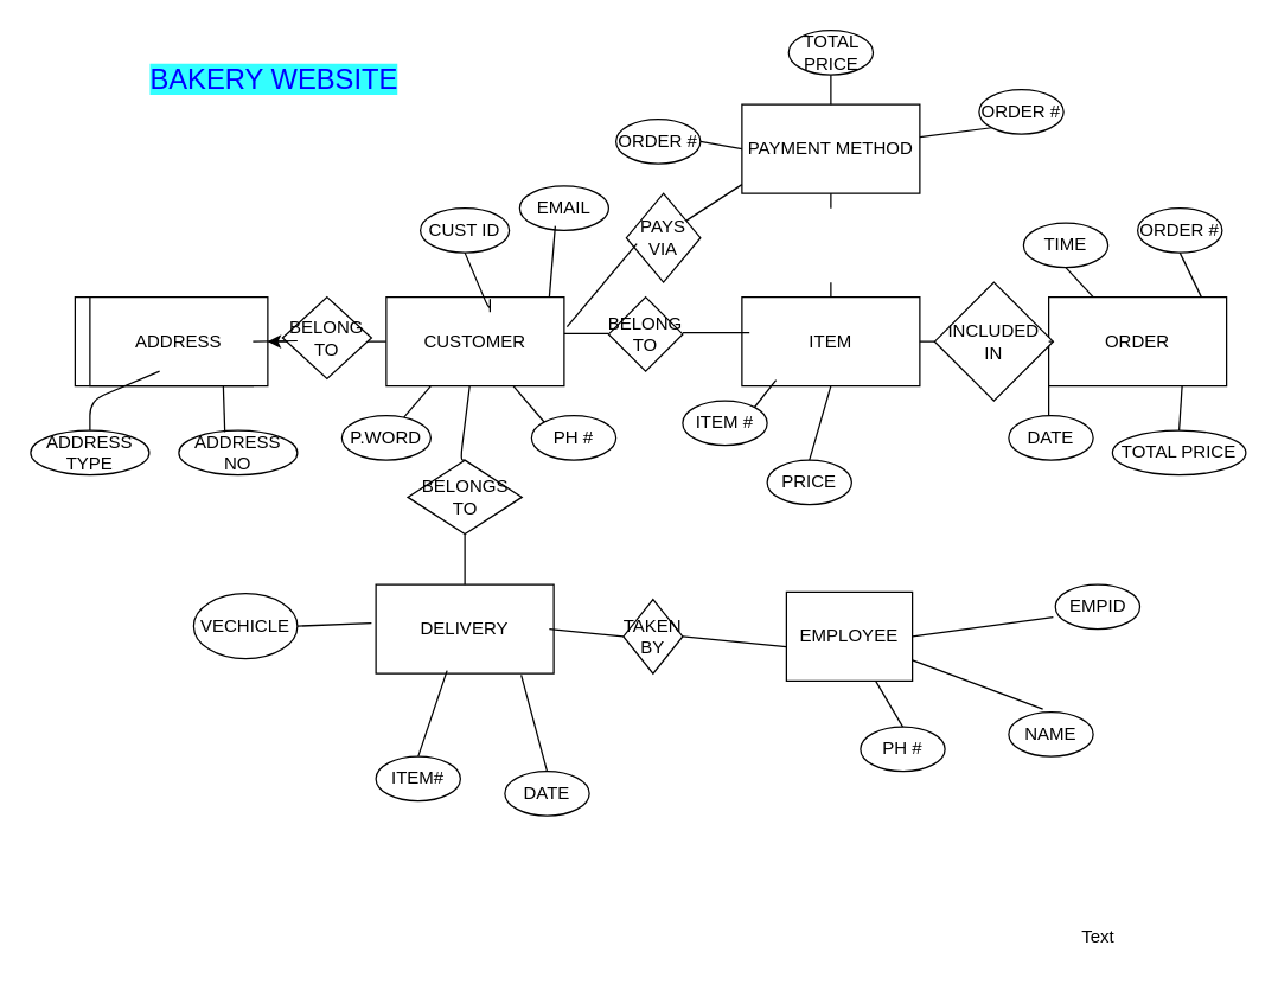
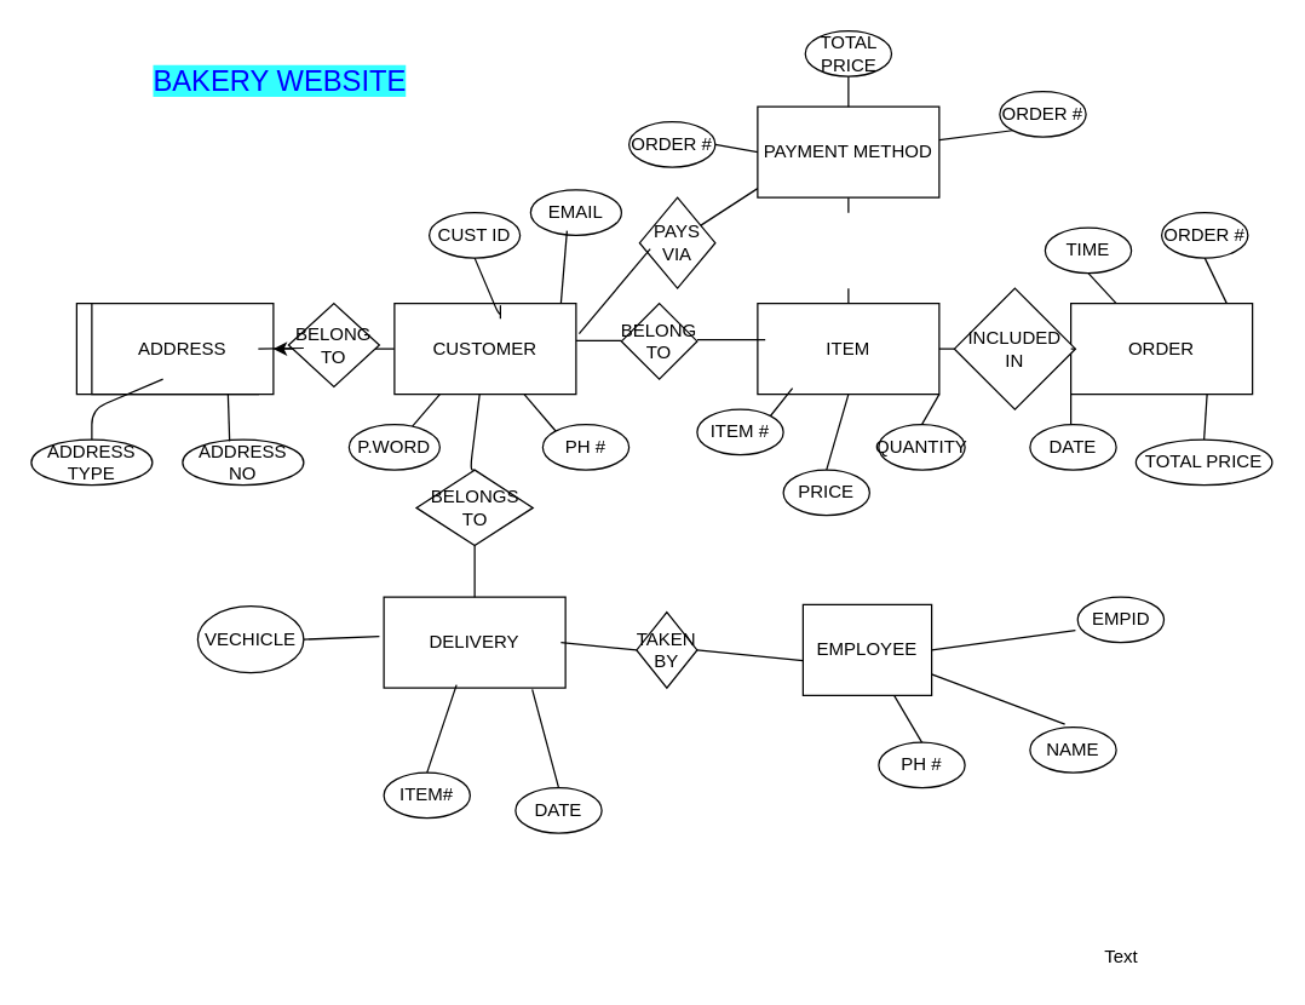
  <mxCell id="0" />
  <mxCell id="1" parent="0" />
  <mxCell id="2" value="STAFF" style="rounded=0;whiteSpace=wrap;html=1;" parent="1" vertex="1"><mxGeometry x="50" y="200" width="120" height="60" as="geometry" /></mxCell>
  <mxCell id="3" value="" style="edgeStyle=orthogonalEdgeStyle;rounded=0;orthogonalLoop=1;jettySize=auto;html=1;" parent="1" source="4" target="5" edge="1"><mxGeometry relative="1" as="geometry" /></mxCell>
  <mxCell id="4" value="CUSTOMER" style="rounded=0;whiteSpace=wrap;html=1;" parent="1" vertex="1"><mxGeometry x="260" y="200" width="120" height="60" as="geometry" /></mxCell>
  <mxCell id="5" value="ADDRESS" style="rounded=0;whiteSpace=wrap;html=1;" parent="1" vertex="1"><mxGeometry x="60" y="200" width="120" height="60" as="geometry" /></mxCell>
  <mxCell id="6" value="ITEM" style="rounded=0;whiteSpace=wrap;html=1;" parent="1" vertex="1"><mxGeometry x="500" y="200" width="120" height="60" as="geometry" /></mxCell>
  <mxCell id="7" value="BELONG&lt;br&gt;TO" style="rhombus;whiteSpace=wrap;html=1;" parent="1" vertex="1"><mxGeometry x="190" y="200" width="60" height="55" as="geometry" /></mxCell>
  <mxCell id="8" value="" style="endArrow=none;html=1;" parent="1" edge="1"><mxGeometry width="50" height="50" relative="1" as="geometry"><mxPoint x="170" y="230" as="sourcePoint" /><mxPoint x="200" y="229.5" as="targetPoint" /></mxGeometry></mxCell>
  <mxCell id="9" value="BELONG&lt;br&gt;TO" style="rhombus;whiteSpace=wrap;html=1;" parent="1" vertex="1"><mxGeometry x="410" y="200" width="50" height="50" as="geometry" /></mxCell>
  <mxCell id="10" value="" style="endArrow=none;html=1;entryX=0.042;entryY=0.4;entryDx=0;entryDy=0;entryPerimeter=0;" parent="1" target="6" edge="1"><mxGeometry width="50" height="50" relative="1" as="geometry"><mxPoint x="460" y="224" as="sourcePoint" /><mxPoint x="460" y="224.5" as="targetPoint" /></mxGeometry></mxCell>
  <mxCell id="11" value="" style="endArrow=none;html=1;" parent="1" edge="1"><mxGeometry width="50" height="50" relative="1" as="geometry"><mxPoint x="380" y="224.5" as="sourcePoint" /><mxPoint x="410" y="224.5" as="targetPoint" /></mxGeometry></mxCell>
  <mxCell id="12" value="ADDRESS TYPE" style="ellipse;whiteSpace=wrap;html=1;align=center;" parent="1" vertex="1"><mxGeometry x="20" y="290" width="80" height="30" as="geometry" /></mxCell>
  <mxCell id="13" value="ADDRESS&lt;br&gt;NO" style="ellipse;whiteSpace=wrap;html=1;align=center;" parent="1" vertex="1"><mxGeometry x="120" y="290" width="80" height="30" as="geometry" /></mxCell>
  <mxCell id="14" value="P.WORD" style="ellipse;whiteSpace=wrap;html=1;align=center;" parent="1" vertex="1"><mxGeometry x="230" y="280" width="60" height="30" as="geometry" /></mxCell>
  <mxCell id="15" value="CUST ID" style="ellipse;whiteSpace=wrap;html=1;align=center;" parent="1" vertex="1"><mxGeometry x="283" y="140" width="60" height="30" as="geometry" /></mxCell>
  <mxCell id="16" value="PH #" style="ellipse;whiteSpace=wrap;html=1;align=center;" parent="1" vertex="1"><mxGeometry x="358" y="280" width="57" height="30" as="geometry" /></mxCell>
  <mxCell id="17" value="DELIVERY" style="rounded=0;whiteSpace=wrap;html=1;" parent="1" vertex="1"><mxGeometry x="253" y="394" width="120" height="60" as="geometry" /></mxCell>
  <mxCell id="18" value="EMPLOYEE" style="rounded=0;whiteSpace=wrap;html=1;" parent="1" vertex="1"><mxGeometry x="530" y="399" width="85" height="60" as="geometry" /></mxCell>
  <mxCell id="19" value="PAYMENT METHOD" style="rounded=0;whiteSpace=wrap;html=1;" parent="1" vertex="1"><mxGeometry x="500" y="70" width="120" height="60" as="geometry" /></mxCell>
  <mxCell id="20" value="TAKEN BY" style="rhombus;whiteSpace=wrap;html=1;" parent="1" vertex="1"><mxGeometry x="420" y="404" width="40" height="50" as="geometry" /></mxCell>
  <mxCell id="21" value="ORDER" style="rounded=0;whiteSpace=wrap;html=1;" parent="1" vertex="1"><mxGeometry x="707" y="200" width="120" height="60" as="geometry" /></mxCell>
  <mxCell id="22" value="INCLUDED&lt;br&gt;IN" style="rhombus;whiteSpace=wrap;html=1;" parent="1" vertex="1"><mxGeometry x="630" y="190" width="80" height="80" as="geometry" /></mxCell>
  <mxCell id="23" value="BELONGS&lt;br&gt;TO" style="rhombus;whiteSpace=wrap;html=1;" parent="1" vertex="1"><mxGeometry x="274.5" y="310" width="77" height="50" as="geometry" /></mxCell>
  <mxCell id="24" value="" style="endArrow=none;html=1;entryX=0.25;entryY=1;entryDx=0;entryDy=0;" parent="1" source="14" target="4" edge="1"><mxGeometry width="50" height="50" relative="1" as="geometry"><mxPoint x="310" y="280" as="sourcePoint" /><mxPoint x="340" y="280" as="targetPoint" /></mxGeometry></mxCell>
  <mxCell id="25" value="" style="endArrow=none;html=1;exitX=0.5;exitY=1;exitDx=0;exitDy=0;" parent="1" source="15" edge="1"><mxGeometry width="50" height="50" relative="1" as="geometry"><mxPoint x="370" y="100" as="sourcePoint" /><mxPoint x="330" y="210" as="targetPoint" /><Array as="points"><mxPoint x="330" y="210" /><mxPoint x="330" y="200" /></Array></mxGeometry></mxCell>
  <mxCell id="26" value="" style="endArrow=none;html=1;exitX=0;exitY=0;exitDx=0;exitDy=0;" parent="1" source="16" target="4" edge="1"><mxGeometry width="50" height="50" relative="1" as="geometry"><mxPoint x="440" y="350" as="sourcePoint" /><mxPoint x="470" y="350" as="targetPoint" /></mxGeometry></mxCell>
  <mxCell id="27" value="" style="endArrow=none;html=1;entryX=0.5;entryY=0;entryDx=0;entryDy=0;" parent="1" source="4" target="23" edge="1"><mxGeometry width="50" height="50" relative="1" as="geometry"><mxPoint x="530" y="330" as="sourcePoint" /><mxPoint x="560" y="330" as="targetPoint" /><Array as="points"><mxPoint x="310" y="310" /></Array></mxGeometry></mxCell>
  <mxCell id="28" value="" style="endArrow=none;html=1;exitX=0.5;exitY=0;exitDx=0;exitDy=0;entryX=0.5;entryY=1;entryDx=0;entryDy=0;" parent="1" source="17" target="23" edge="1"><mxGeometry width="50" height="50" relative="1" as="geometry"><mxPoint x="380" y="370" as="sourcePoint" /><mxPoint x="410" y="370" as="targetPoint" /></mxGeometry></mxCell>
  <mxCell id="29" value="" style="endArrow=none;html=1;" parent="1" source="12" edge="1"><mxGeometry width="50" height="50" relative="1" as="geometry"><mxPoint x="140" y="380" as="sourcePoint" /><mxPoint x="107" y="250" as="targetPoint" /><Array as="points"><mxPoint x="60" y="270" /></Array></mxGeometry></mxCell>
  <mxCell id="30" value="" style="endArrow=none;html=1;exitX=0.388;exitY=0.033;exitDx=0;exitDy=0;exitPerimeter=0;entryX=0.75;entryY=1;entryDx=0;entryDy=0;" parent="1" source="13" target="5" edge="1"><mxGeometry width="50" height="50" relative="1" as="geometry"><mxPoint x="180" y="380" as="sourcePoint" /><mxPoint x="210" y="380" as="targetPoint" /></mxGeometry></mxCell>
  <mxCell id="31" value="" style="endArrow=none;html=1;entryX=0;entryY=0.617;entryDx=0;entryDy=0;entryPerimeter=0;exitX=1;exitY=0.5;exitDx=0;exitDy=0;" parent="1" source="20" target="18" edge="1"><mxGeometry width="50" height="50" relative="1" as="geometry"><mxPoint x="450" y="350" as="sourcePoint" /><mxPoint x="480" y="350" as="targetPoint" /></mxGeometry></mxCell>
  <mxCell id="32" value="" style="endArrow=none;html=1;entryX=0;entryY=0.5;entryDx=0;entryDy=0;" parent="1" target="20" edge="1"><mxGeometry width="50" height="50" relative="1" as="geometry"><mxPoint x="370" y="424" as="sourcePoint" /><mxPoint x="380" y="480" as="targetPoint" /></mxGeometry></mxCell>
  <mxCell id="33" value="ITEM#" style="ellipse;whiteSpace=wrap;html=1;align=center;" parent="1" vertex="1"><mxGeometry x="253" y="510" width="57" height="30" as="geometry" /></mxCell>
  <mxCell id="34" value="EMPID" style="ellipse;whiteSpace=wrap;html=1;align=center;" parent="1" vertex="1"><mxGeometry x="711.5" y="394" width="57" height="30" as="geometry" /></mxCell>
  <mxCell id="35" value="VECHICLE" style="ellipse;whiteSpace=wrap;html=1;align=center;" parent="1" vertex="1"><mxGeometry x="130" y="400" width="70" height="44" as="geometry" /></mxCell>
  <mxCell id="36" value="DATE" style="ellipse;whiteSpace=wrap;html=1;align=center;" parent="1" vertex="1"><mxGeometry x="340" y="520" width="57" height="30" as="geometry" /></mxCell>
  <mxCell id="37" value="" style="endArrow=none;html=1;exitX=1;exitY=0.5;exitDx=0;exitDy=0;" parent="1" source="35" edge="1"><mxGeometry width="50" height="50" relative="1" as="geometry"><mxPoint x="40" y="460" as="sourcePoint" /><mxPoint x="250" y="420" as="targetPoint" /></mxGeometry></mxCell>
  <mxCell id="38" value="" style="endArrow=none;html=1;entryX=0.4;entryY=0.967;entryDx=0;entryDy=0;entryPerimeter=0;exitX=0.5;exitY=0;exitDx=0;exitDy=0;" parent="1" source="33" target="17" edge="1"><mxGeometry width="50" height="50" relative="1" as="geometry"><mxPoint x="270" y="600" as="sourcePoint" /><mxPoint x="340" y="607.02" as="targetPoint" /></mxGeometry></mxCell>
  <mxCell id="39" value="" style="endArrow=none;html=1;entryX=0.817;entryY=1.017;entryDx=0;entryDy=0;entryPerimeter=0;exitX=0.5;exitY=0;exitDx=0;exitDy=0;" parent="1" source="36" target="17" edge="1"><mxGeometry width="50" height="50" relative="1" as="geometry"><mxPoint x="370" y="600" as="sourcePoint" /><mxPoint x="440" y="607.02" as="targetPoint" /></mxGeometry></mxCell>
  <mxCell id="40" value="" style="endArrow=none;html=1;exitX=1;exitY=0.5;exitDx=0;exitDy=0;" parent="1" source="18" edge="1"><mxGeometry width="50" height="50" relative="1" as="geometry"><mxPoint x="420" y="580" as="sourcePoint" /><mxPoint x="710" y="416" as="targetPoint" /></mxGeometry></mxCell>
  <mxCell id="41" value="Text" style="text;html=1;align=center;verticalAlign=middle;resizable=0;points=[];autosize=1;" parent="1" vertex="1"><mxGeometry x="720" y="622" width="40" height="20" as="geometry" /></mxCell>
  <mxCell id="42" value="NAME" style="ellipse;whiteSpace=wrap;html=1;align=center;" parent="1" vertex="1"><mxGeometry x="680" y="480" width="57" height="30" as="geometry" /></mxCell>
  <mxCell id="43" value="PH #" style="ellipse;whiteSpace=wrap;html=1;align=center;" parent="1" vertex="1"><mxGeometry x="580" y="490" width="57" height="30" as="geometry" /></mxCell>
  <mxCell id="44" value="" style="endArrow=none;html=1;entryX=0.5;entryY=0;entryDx=0;entryDy=0;" parent="1" source="18" target="43" edge="1"><mxGeometry width="50" height="50" relative="1" as="geometry"><mxPoint x="480" y="490" as="sourcePoint" /><mxPoint x="550" y="497.02" as="targetPoint" /></mxGeometry></mxCell>
  <mxCell id="45" value="" style="endArrow=none;html=1;exitX=0.404;exitY=-0.067;exitDx=0;exitDy=0;exitPerimeter=0;" parent="1" source="42" target="18" edge="1"><mxGeometry width="50" height="50" relative="1" as="geometry"><mxPoint x="720" y="450" as="sourcePoint" /><mxPoint x="790" y="457.02" as="targetPoint" /></mxGeometry></mxCell>
  <mxCell id="46" value="" style="endArrow=none;html=1;entryX=0;entryY=0.5;entryDx=0;entryDy=0;exitX=1;exitY=0.5;exitDx=0;exitDy=0;" parent="1" source="22" target="21" edge="1"><mxGeometry width="50" height="50" relative="1" as="geometry"><mxPoint x="670" y="280" as="sourcePoint" /><mxPoint x="740" y="287.02" as="targetPoint" /></mxGeometry></mxCell>
  <mxCell id="47" value="" style="endArrow=none;html=1;entryX=0;entryY=0.5;entryDx=0;entryDy=0;exitX=1;exitY=0.5;exitDx=0;exitDy=0;" parent="1" source="6" target="22" edge="1"><mxGeometry width="50" height="50" relative="1" as="geometry"><mxPoint x="610" y="320" as="sourcePoint" /><mxPoint x="680" y="327.02" as="targetPoint" /></mxGeometry></mxCell>
  <mxCell id="48" value="ORDER #" style="ellipse;whiteSpace=wrap;html=1;align=center;" parent="1" vertex="1"><mxGeometry x="660" y="60" width="57" height="30" as="geometry" /></mxCell>
  <mxCell id="49" value="TOTAL PRICE" style="ellipse;whiteSpace=wrap;html=1;align=center;" parent="1" vertex="1"><mxGeometry x="531.5" width="57" height="30" as="geometry" y="20" /></mxCell>
  <mxCell id="50" value="ORDER #" style="ellipse;whiteSpace=wrap;html=1;align=center;" parent="1" vertex="1"><mxGeometry x="415" y="80" width="57" height="30" as="geometry" /></mxCell>
  <mxCell id="51" value="" style="endArrow=none;html=1;entryX=0.5;entryY=0;entryDx=0;entryDy=0;exitX=0.5;exitY=1;exitDx=0;exitDy=0;" parent="1" source="49" target="19" edge="1"><mxGeometry width="50" height="50" relative="1" as="geometry"><mxPoint x="490" y="60" as="sourcePoint" /><mxPoint x="526.04" y="60" as="targetPoint" /></mxGeometry></mxCell>
  <mxCell id="52" value="" style="endArrow=none;html=1;exitX=1;exitY=0.5;exitDx=0;exitDy=0;" parent="1" source="50" edge="1"><mxGeometry width="50" height="50" relative="1" as="geometry"><mxPoint x="470" y="110" as="sourcePoint" /><mxPoint x="500" y="100" as="targetPoint" /></mxGeometry></mxCell>
  <mxCell id="53" value="" style="endArrow=none;html=1;entryX=0;entryY=1;entryDx=0;entryDy=0;" parent="1" source="19" target="48" edge="1"><mxGeometry width="50" height="50" relative="1" as="geometry"><mxPoint x="650" y="110" as="sourcePoint" /><mxPoint x="686.04" y="110" as="targetPoint" /></mxGeometry></mxCell>
  <mxCell id="54" value="" style="endArrow=none;html=1;entryX=0.5;entryY=1;entryDx=0;entryDy=0;exitX=0.5;exitY=0;exitDx=0;exitDy=0;" parent="1" target="19" edge="1"><mxGeometry width="50" height="50" relative="1" as="geometry"><mxPoint x="560" y="140" as="sourcePoint" /><mxPoint x="646.04" y="160" as="targetPoint" /></mxGeometry></mxCell>
  <mxCell id="55" value="" style="endArrow=none;html=1;exitX=0.5;exitY=1;exitDx=0;exitDy=0;" parent="1" target="6" edge="1"><mxGeometry width="50" height="50" relative="1" as="geometry"><mxPoint x="560" y="190" as="sourcePoint" /><mxPoint x="666.04" y="180" as="targetPoint" /></mxGeometry></mxCell>
  <mxCell id="56" value="TOTAL PRICE" style="ellipse;whiteSpace=wrap;html=1;align=center;" parent="1" vertex="1"><mxGeometry x="750" y="290" width="90" height="30" as="geometry" /></mxCell>
  <mxCell id="57" value="DATE" style="ellipse;whiteSpace=wrap;html=1;align=center;" parent="1" vertex="1"><mxGeometry x="680" y="280" width="57" height="30" as="geometry" /></mxCell>
  <mxCell id="58" value="ORDER #" style="ellipse;whiteSpace=wrap;html=1;align=center;" parent="1" vertex="1"><mxGeometry x="767" y="140" width="57" height="30" as="geometry" /></mxCell>
  <mxCell id="59" value="TIME" style="ellipse;whiteSpace=wrap;html=1;align=center;" parent="1" vertex="1"><mxGeometry x="690" y="150" width="57" height="30" as="geometry" /></mxCell>
  <mxCell id="60" value="" style="endArrow=none;html=1;exitX=0;exitY=1;exitDx=0;exitDy=0;" parent="1" source="21" edge="1"><mxGeometry width="50" height="50" relative="1" as="geometry"><mxPoint x="750" y="330" as="sourcePoint" /><mxPoint x="707" y="280" as="targetPoint" /></mxGeometry></mxCell>
  <mxCell id="61" value="" style="endArrow=none;html=1;exitX=0.75;exitY=1;exitDx=0;exitDy=0;entryX=0.5;entryY=0;entryDx=0;entryDy=0;" parent="1" source="21" target="56" edge="1"><mxGeometry width="50" height="50" relative="1" as="geometry"><mxPoint x="820" y="380" as="sourcePoint" /><mxPoint x="766.972" y="357.016" as="targetPoint" /></mxGeometry></mxCell>
  <mxCell id="62" value="" style="endArrow=none;html=1;exitX=0.5;exitY=1;exitDx=0;exitDy=0;" parent="1" source="58" edge="1"><mxGeometry width="50" height="50" relative="1" as="geometry"><mxPoint x="750" y="110" as="sourcePoint" /><mxPoint x="810" y="200" as="targetPoint" /></mxGeometry></mxCell>
  <mxCell id="63" value="" style="endArrow=none;html=1;exitX=0.25;exitY=0;exitDx=0;exitDy=0;entryX=0.5;entryY=1;entryDx=0;entryDy=0;" parent="1" source="21" target="59" edge="1"><mxGeometry width="50" height="50" relative="1" as="geometry"><mxPoint x="660" y="160" as="sourcePoint" /><mxPoint x="606.972" y="137.016" as="targetPoint" /></mxGeometry></mxCell>
  <mxCell id="64" value="EMAIL" style="ellipse;whiteSpace=wrap;html=1;align=center;" parent="1" vertex="1"><mxGeometry x="350" y="125" width="60" height="30" as="geometry" /></mxCell>
  <mxCell id="65" value="" style="endArrow=none;html=1;exitX=0.4;exitY=0.9;exitDx=0;exitDy=0;exitPerimeter=0;" parent="1" source="64" edge="1"><mxGeometry width="50" height="50" relative="1" as="geometry"><mxPoint x="370" y="170" as="sourcePoint" /><mxPoint x="370" y="200" as="targetPoint" /><Array as="points" /></mxGeometry></mxCell>
+ <mxCell id="66" value="QUANTITY" style="ellipse;whiteSpace=wrap;html=1;align=center;" parent="1" vertex="1"><mxGeometry x="580" y="280" width="57" height="30" as="geometry" /></mxCell>
  <mxCell id="67" value="ITEM #" style="ellipse;whiteSpace=wrap;html=1;align=center;" parent="1" vertex="1"><mxGeometry x="460" y="270" width="57" height="30" as="geometry" /></mxCell>
  <mxCell id="68" value="" style="endArrow=none;html=1;exitX=1;exitY=0;exitDx=0;exitDy=0;" parent="1" source="67" edge="1"><mxGeometry width="50" height="50" relative="1" as="geometry"><mxPoint x="520" y="288" as="sourcePoint" /><mxPoint x="523" y="256" as="targetPoint" /></mxGeometry></mxCell>
+ <mxCell id="69" value="" style="endArrow=none;html=1;entryX=0.5;entryY=0;entryDx=0;entryDy=0;exitX=1;exitY=1;exitDx=0;exitDy=0;" parent="1" source="6" target="66" edge="1"><mxGeometry width="50" height="50" relative="1" as="geometry"><mxPoint x="609" y="265" as="sourcePoint" /><mxPoint x="615.04" y="260" as="targetPoint" /></mxGeometry></mxCell>
  <mxCell id="70" value="PRICE" style="ellipse;whiteSpace=wrap;html=1;align=center;" parent="1" vertex="1"><mxGeometry x="517" y="310" width="57" height="30" as="geometry" /></mxCell>
  <mxCell id="71" value="" style="endArrow=none;html=1;entryX=0.5;entryY=1;entryDx=0;entryDy=0;exitX=0.5;exitY=0;exitDx=0;exitDy=0;" parent="1" source="70" target="6" edge="1"><mxGeometry width="50" height="50" relative="1" as="geometry"><mxPoint x="620" y="350" as="sourcePoint" /><mxPoint x="690" y="357.02" as="targetPoint" /></mxGeometry></mxCell>
  <mxCell id="72" value="&lt;font color=&quot;#0000ff&quot;&gt;&lt;span style=&quot;font-size: 19px ; background-color: rgb(51 , 255 , 255)&quot;&gt;BAKERY WEBSITE&lt;/span&gt;&lt;/font&gt;" style="text;html=1;align=center;verticalAlign=middle;resizable=0;points=[];autosize=1;" parent="1" vertex="1"><mxGeometry x="94" y="44" width="180" height="20" as="geometry" /></mxCell>
  <mxCell id="73" value="" style="endArrow=none;html=1;" parent="1" edge="1"><mxGeometry width="50" height="50" relative="1" as="geometry"><mxPoint x="460" y="150" as="sourcePoint" /><mxPoint x="500" y="124" as="targetPoint" /></mxGeometry></mxCell>
  <mxCell id="74" value="PAYS&lt;br&gt;VIA" style="rhombus;whiteSpace=wrap;html=1;" parent="1" vertex="1"><mxGeometry x="422" y="130" width="50" height="60" as="geometry" /></mxCell>
  <mxCell id="75" value="" style="endArrow=none;html=1;entryX=0.14;entryY=0.567;entryDx=0;entryDy=0;entryPerimeter=0;" parent="1" target="74" edge="1"><mxGeometry width="50" height="50" relative="1" as="geometry"><mxPoint x="382" y="220" as="sourcePoint" /><mxPoint x="422" y="170" as="targetPoint" /></mxGeometry></mxCell>
